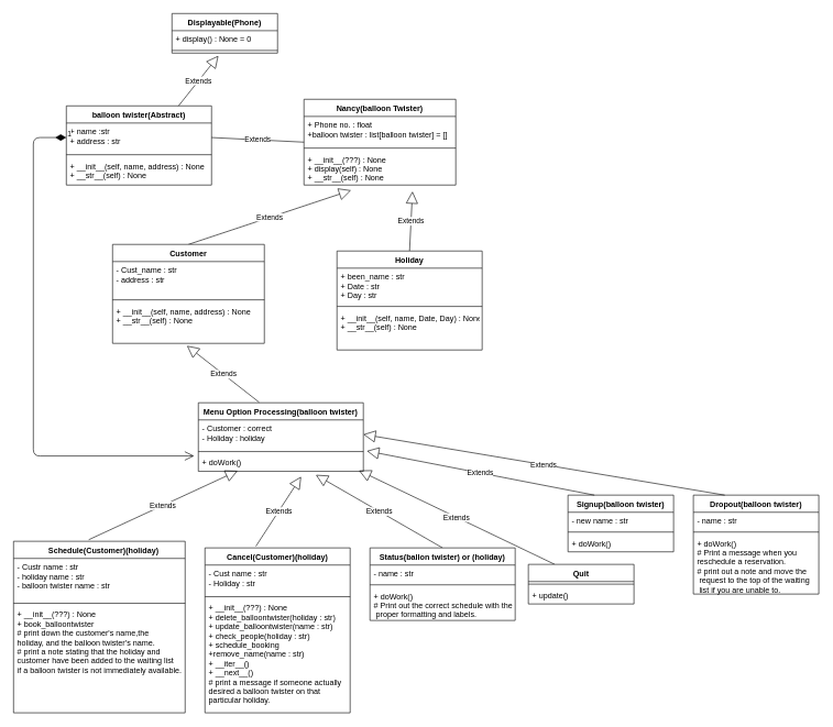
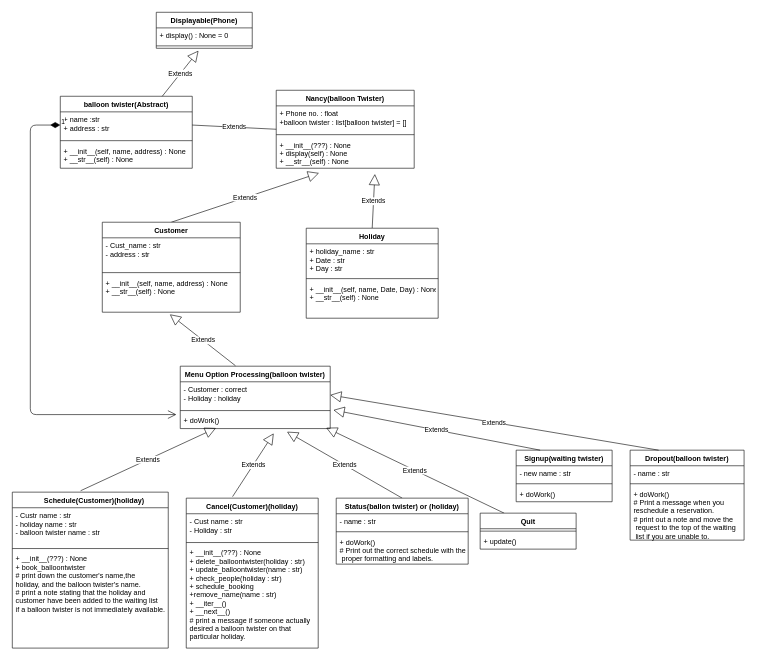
  <mxCell id="0" />
  <mxCell id="1" parent="0" />
  <mxCell id="2" value="Nancy(balloon Twister)" style="swimlane;fontStyle=1;align=center;verticalAlign=top;childLayout=stackLayout;horizontal=1;startSize=26;horizontalStack=0;resizeParent=1;resizeParentMax=0;resizeLast=0;collapsible=1;marginBottom=0;" vertex="1" parent="1"><mxGeometry x="460" y="150" width="230" height="130" as="geometry" /></mxCell>
  <mxCell id="3" value="+ Phone no. : float&#10;+balloon twister : list[balloon twister] = []&#10;" style="text;strokeColor=none;fillColor=none;align=left;verticalAlign=top;spacingLeft=4;spacingRight=4;overflow=hidden;rotatable=0;points=[[0,0.5],[1,0.5]];portConstraint=eastwest;" vertex="1" parent="2"><mxGeometry y="26" width="230" height="44" as="geometry" /></mxCell>
  <mxCell id="4" value="" style="line;strokeWidth=1;fillColor=none;align=left;verticalAlign=middle;spacingTop=-1;spacingLeft=3;spacingRight=3;rotatable=0;labelPosition=right;points=[];portConstraint=eastwest;" vertex="1" parent="2"><mxGeometry y="70" width="230" height="8" as="geometry" /></mxCell>
  <mxCell id="5" value="+ __init__(???) : None&#10;+ display(self) : None&#10;+ __str__(self) : None&#10;&#10;" style="text;strokeColor=none;fillColor=none;align=left;verticalAlign=top;spacingLeft=4;spacingRight=4;overflow=hidden;rotatable=0;points=[[0,0.5],[1,0.5]];portConstraint=eastwest;" vertex="1" parent="2"><mxGeometry y="78" width="230" height="52" as="geometry" /></mxCell>
  <mxCell id="6" value="Extends" style="endArrow=block;endSize=16;endFill=0;html=1;entryX=0.31;entryY=1.154;entryDx=0;entryDy=0;entryPerimeter=0;exitX=0.5;exitY=0;exitDx=0;exitDy=0;" edge="1" parent="1" source="22" target="5"><mxGeometry width="160" relative="1" as="geometry"><mxPoint x="181.56" y="298.432" as="sourcePoint" /><mxPoint x="550" y="170" as="targetPoint" /></mxGeometry></mxCell>
  <mxCell id="7" value="Extends" style="endArrow=block;endSize=16;endFill=0;html=1;entryX=0.715;entryY=1.185;entryDx=0;entryDy=0;entryPerimeter=0;exitX=0.5;exitY=0;exitDx=0;exitDy=0;" edge="1" parent="1" source="18" target="5"><mxGeometry width="160" relative="1" as="geometry"><mxPoint x="395" y="298" as="sourcePoint" /><mxPoint x="550" y="170" as="targetPoint" /></mxGeometry></mxCell>
  <mxCell id="8" value="Menu Option Processing(balloon twister)" style="swimlane;fontStyle=1;align=center;verticalAlign=top;childLayout=stackLayout;horizontal=1;startSize=26;horizontalStack=0;resizeParent=1;resizeParentMax=0;resizeLast=0;collapsible=1;marginBottom=0;" vertex="1" parent="1"><mxGeometry x="300" y="610" width="250" height="104" as="geometry" /></mxCell>
  <mxCell id="9" value="- Customer : correct&#10;- Holiday : holiday" style="text;strokeColor=none;fillColor=none;align=left;verticalAlign=top;spacingLeft=4;spacingRight=4;overflow=hidden;rotatable=0;points=[[0,0.5],[1,0.5]];portConstraint=eastwest;" vertex="1" parent="8"><mxGeometry y="26" width="250" height="44" as="geometry" /></mxCell>
  <mxCell id="10" value="" style="line;strokeWidth=1;fillColor=none;align=left;verticalAlign=middle;spacingTop=-1;spacingLeft=3;spacingRight=3;rotatable=0;labelPosition=right;points=[];portConstraint=eastwest;" vertex="1" parent="8"><mxGeometry y="70" width="250" height="8" as="geometry" /></mxCell>
  <mxCell id="11" value="+ doWork()" style="text;strokeColor=none;fillColor=none;align=left;verticalAlign=top;spacingLeft=4;spacingRight=4;overflow=hidden;rotatable=0;points=[[0,0.5],[1,0.5]];portConstraint=eastwest;" vertex="1" parent="8"><mxGeometry y="78" width="250" height="26" as="geometry" /></mxCell>
  <mxCell id="12" value="Extends" style="endArrow=block;endSize=16;endFill=0;html=1;entryX=0.238;entryY=0.969;entryDx=0;entryDy=0;entryPerimeter=0;exitX=0.438;exitY=-0.009;exitDx=0;exitDy=0;exitPerimeter=0;" edge="1" parent="1" target="11" source="48"><mxGeometry width="160" relative="1" as="geometry"><mxPoint x="140" y="510" as="sourcePoint" /><mxPoint x="620" y="350" as="targetPoint" /></mxGeometry></mxCell>
  <mxCell id="13" value="Extends" style="endArrow=block;endSize=16;endFill=0;html=1;entryX=0.623;entryY=1.308;entryDx=0;entryDy=0;entryPerimeter=0;exitX=0.351;exitY=-0.01;exitDx=0;exitDy=0;exitPerimeter=0;" edge="1" parent="1" target="11" source="44"><mxGeometry width="160" relative="1" as="geometry"><mxPoint x="410" y="510" as="sourcePoint" /><mxPoint x="620" y="350" as="targetPoint" /></mxGeometry></mxCell>
  <mxCell id="14" value="Extends" style="endArrow=block;endSize=16;endFill=0;html=1;entryX=0.712;entryY=1.205;entryDx=0;entryDy=0;entryPerimeter=0;exitX=0.5;exitY=0;exitDx=0;exitDy=0;" edge="1" parent="1" source="26" target="11"><mxGeometry width="160" relative="1" as="geometry"><mxPoint x="890" y="459" as="sourcePoint" /><mxPoint x="620" y="350" as="targetPoint" /></mxGeometry></mxCell>
  <mxCell id="15" value="Displayable(Phone)" style="swimlane;fontStyle=1;align=center;verticalAlign=top;childLayout=stackLayout;horizontal=1;startSize=26;horizontalStack=0;resizeParent=1;resizeParentMax=0;resizeLast=0;collapsible=1;marginBottom=0;" vertex="1" parent="1"><mxGeometry x="260" y="20" width="160" height="60" as="geometry" /></mxCell>
  <mxCell id="16" value="+ display() : None = 0" style="text;strokeColor=none;fillColor=none;align=left;verticalAlign=top;spacingLeft=4;spacingRight=4;overflow=hidden;rotatable=0;points=[[0,0.5],[1,0.5]];portConstraint=eastwest;" vertex="1" parent="15"><mxGeometry y="26" width="160" height="26" as="geometry" /></mxCell>
  <mxCell id="17" value="" style="line;strokeWidth=1;fillColor=none;align=left;verticalAlign=middle;spacingTop=-1;spacingLeft=3;spacingRight=3;rotatable=0;labelPosition=right;points=[];portConstraint=eastwest;" vertex="1" parent="15"><mxGeometry y="52" width="160" height="8" as="geometry" /></mxCell>
  <mxCell id="18" value="Holiday" style="swimlane;fontStyle=1;align=center;verticalAlign=top;childLayout=stackLayout;horizontal=1;startSize=26;horizontalStack=0;resizeParent=1;resizeParentMax=0;resizeLast=0;collapsible=1;marginBottom=0;" vertex="1" parent="1"><mxGeometry x="510" y="380" width="220" height="150" as="geometry" /></mxCell>
- <mxCell id="19" value="+ been_name : str&#10;+ Date : str&#10;+ Day : str&#10;" style="text;strokeColor=none;fillColor=none;align=left;verticalAlign=top;spacingLeft=4;spacingRight=4;overflow=hidden;rotatable=0;points=[[0,0.5],[1,0.5]];portConstraint=eastwest;" vertex="1" parent="18"><mxGeometry y="26" width="220" height="54" as="geometry" /></mxCell>
+ <mxCell id="19" value="+ holiday_name : str&#10;+ Date : str&#10;+ Day : str&#10;" style="text;strokeColor=none;fillColor=none;align=left;verticalAlign=top;spacingLeft=4;spacingRight=4;overflow=hidden;rotatable=0;points=[[0,0.5],[1,0.5]];portConstraint=eastwest;" vertex="1" parent="18"><mxGeometry y="26" width="220" height="54" as="geometry" /></mxCell>
  <mxCell id="20" value="" style="line;strokeWidth=1;fillColor=none;align=left;verticalAlign=middle;spacingTop=-1;spacingLeft=3;spacingRight=3;rotatable=0;labelPosition=right;points=[];portConstraint=eastwest;" vertex="1" parent="18"><mxGeometry y="80" width="220" height="8" as="geometry" /></mxCell>
  <mxCell id="21" value="+ __init__(self, name, Date, Day) : None&#10;+ __str__(self) : None" style="text;strokeColor=none;fillColor=none;align=left;verticalAlign=top;spacingLeft=4;spacingRight=4;overflow=hidden;rotatable=0;points=[[0,0.5],[1,0.5]];portConstraint=eastwest;" vertex="1" parent="18"><mxGeometry y="88" width="220" height="62" as="geometry" /></mxCell>
  <mxCell id="22" value="Customer" style="swimlane;fontStyle=1;align=center;verticalAlign=top;childLayout=stackLayout;horizontal=1;startSize=26;horizontalStack=0;resizeParent=1;resizeParentMax=0;resizeLast=0;collapsible=1;marginBottom=0;" vertex="1" parent="1"><mxGeometry x="170" y="370" width="230" height="150" as="geometry" /></mxCell>
  <mxCell id="23" value="- Cust_name : str&#10;- address : str" style="text;strokeColor=none;fillColor=none;align=left;verticalAlign=top;spacingLeft=4;spacingRight=4;overflow=hidden;rotatable=0;points=[[0,0.5],[1,0.5]];portConstraint=eastwest;" vertex="1" parent="22"><mxGeometry y="26" width="230" height="54" as="geometry" /></mxCell>
  <mxCell id="24" value="" style="line;strokeWidth=1;fillColor=none;align=left;verticalAlign=middle;spacingTop=-1;spacingLeft=3;spacingRight=3;rotatable=0;labelPosition=right;points=[];portConstraint=eastwest;" vertex="1" parent="22"><mxGeometry y="80" width="230" height="8" as="geometry" /></mxCell>
  <mxCell id="25" value="+ __init__(self, name, address) : None&#10;+ __str__(self) : None" style="text;strokeColor=none;fillColor=none;align=left;verticalAlign=top;spacingLeft=4;spacingRight=4;overflow=hidden;rotatable=0;points=[[0,0.5],[1,0.5]];portConstraint=eastwest;" vertex="1" parent="22"><mxGeometry y="88" width="230" height="62" as="geometry" /></mxCell>
  <mxCell id="26" value="Status(ballon twister) or (holiday)" style="swimlane;fontStyle=1;align=center;verticalAlign=top;childLayout=stackLayout;horizontal=1;startSize=26;horizontalStack=0;resizeParent=1;resizeParentMax=0;resizeLast=0;collapsible=1;marginBottom=0;" vertex="1" parent="1"><mxGeometry x="560" y="830" width="220" height="110" as="geometry" /></mxCell>
  <mxCell id="27" value="- name : str" style="text;strokeColor=none;fillColor=none;align=left;verticalAlign=top;spacingLeft=4;spacingRight=4;overflow=hidden;rotatable=0;points=[[0,0.5],[1,0.5]];portConstraint=eastwest;" vertex="1" parent="26"><mxGeometry y="26" width="220" height="26" as="geometry" /></mxCell>
  <mxCell id="28" value="" style="line;strokeWidth=1;fillColor=none;align=left;verticalAlign=middle;spacingTop=-1;spacingLeft=3;spacingRight=3;rotatable=0;labelPosition=right;points=[];portConstraint=eastwest;" vertex="1" parent="26"><mxGeometry y="52" width="220" height="8" as="geometry" /></mxCell>
  <mxCell id="29" value="+ doWork()&#10;# Print out the correct schedule with the&#10; proper formatting and labels.&#10;" style="text;strokeColor=none;fillColor=none;align=left;verticalAlign=top;spacingLeft=4;spacingRight=4;overflow=hidden;rotatable=0;points=[[0,0.5],[1,0.5]];portConstraint=eastwest;" vertex="1" parent="26"><mxGeometry y="60" width="220" height="50" as="geometry" /></mxCell>
  <mxCell id="30" value="Extends" style="endArrow=block;endSize=16;endFill=0;html=1;entryX=0.973;entryY=0.949;entryDx=0;entryDy=0;entryPerimeter=0;startArrow=none;exitX=0.25;exitY=0;exitDx=0;exitDy=0;" edge="1" parent="1" source="35" target="11"><mxGeometry width="160" relative="1" as="geometry"><mxPoint x="870" y="440" as="sourcePoint" /><mxPoint x="890" y="344" as="targetPoint" /></mxGeometry></mxCell>
- <mxCell id="31" value="Signup(balloon twister)" style="swimlane;fontStyle=1;align=center;verticalAlign=top;childLayout=stackLayout;horizontal=1;startSize=26;horizontalStack=0;resizeParent=1;resizeParentMax=0;resizeLast=0;collapsible=1;marginBottom=0;" vertex="1" parent="1"><mxGeometry x="860" y="750" width="160" height="86" as="geometry" /></mxCell>
+ <mxCell id="31" value="Signup(waiting twister)" style="swimlane;fontStyle=1;align=center;verticalAlign=top;childLayout=stackLayout;horizontal=1;startSize=26;horizontalStack=0;resizeParent=1;resizeParentMax=0;resizeLast=0;collapsible=1;marginBottom=0;" vertex="1" parent="1"><mxGeometry x="860" y="750" width="160" height="86" as="geometry" /></mxCell>
  <mxCell id="32" value="- new name : str" style="text;strokeColor=none;fillColor=none;align=left;verticalAlign=top;spacingLeft=4;spacingRight=4;overflow=hidden;rotatable=0;points=[[0,0.5],[1,0.5]];portConstraint=eastwest;" vertex="1" parent="31"><mxGeometry y="26" width="160" height="26" as="geometry" /></mxCell>
  <mxCell id="33" value="" style="line;strokeWidth=1;fillColor=none;align=left;verticalAlign=middle;spacingTop=-1;spacingLeft=3;spacingRight=3;rotatable=0;labelPosition=right;points=[];portConstraint=eastwest;" vertex="1" parent="31"><mxGeometry y="52" width="160" height="8" as="geometry" /></mxCell>
  <mxCell id="34" value="+ doWork()" style="text;strokeColor=none;fillColor=none;align=left;verticalAlign=top;spacingLeft=4;spacingRight=4;overflow=hidden;rotatable=0;points=[[0,0.5],[1,0.5]];portConstraint=eastwest;" vertex="1" parent="31"><mxGeometry y="60" width="160" height="26" as="geometry" /></mxCell>
  <mxCell id="35" value="Quit" style="swimlane;fontStyle=1;align=center;verticalAlign=top;childLayout=stackLayout;horizontal=1;startSize=26;horizontalStack=0;resizeParent=1;resizeParentMax=0;resizeLast=0;collapsible=1;marginBottom=0;" vertex="1" parent="1"><mxGeometry x="800" y="855" width="160" height="60" as="geometry" /></mxCell>
  <mxCell id="36" value="" style="line;strokeWidth=1;fillColor=none;align=left;verticalAlign=middle;spacingTop=-1;spacingLeft=3;spacingRight=3;rotatable=0;labelPosition=right;points=[];portConstraint=eastwest;" vertex="1" parent="35"><mxGeometry y="26" width="160" height="8" as="geometry" /></mxCell>
  <mxCell id="37" value="+ update()" style="text;strokeColor=none;fillColor=none;align=left;verticalAlign=top;spacingLeft=4;spacingRight=4;overflow=hidden;rotatable=0;points=[[0,0.5],[1,0.5]];portConstraint=eastwest;" vertex="1" parent="35"><mxGeometry y="34" width="160" height="26" as="geometry" /></mxCell>
  <mxCell id="38" value="Extends" style="endArrow=block;endSize=16;endFill=0;html=1;entryX=1.021;entryY=-0.189;entryDx=0;entryDy=0;entryPerimeter=0;exitX=0.25;exitY=0;exitDx=0;exitDy=0;" edge="1" parent="1" source="31" target="11"><mxGeometry width="160" relative="1" as="geometry"><mxPoint x="490" y="410" as="sourcePoint" /><mxPoint x="650" y="410" as="targetPoint" /></mxGeometry></mxCell>
  <mxCell id="39" value="Dropout(balloon twister)" style="swimlane;fontStyle=1;align=center;verticalAlign=top;childLayout=stackLayout;horizontal=1;startSize=26;horizontalStack=0;resizeParent=1;resizeParentMax=0;resizeLast=0;collapsible=1;marginBottom=0;" vertex="1" parent="1"><mxGeometry x="1050" y="750" width="190" height="150" as="geometry" /></mxCell>
  <mxCell id="40" value="- name : str" style="text;strokeColor=none;fillColor=none;align=left;verticalAlign=top;spacingLeft=4;spacingRight=4;overflow=hidden;rotatable=0;points=[[0,0.5],[1,0.5]];portConstraint=eastwest;" vertex="1" parent="39"><mxGeometry y="26" width="190" height="26" as="geometry" /></mxCell>
  <mxCell id="41" value="" style="line;strokeWidth=1;fillColor=none;align=left;verticalAlign=middle;spacingTop=-1;spacingLeft=3;spacingRight=3;rotatable=0;labelPosition=right;points=[];portConstraint=eastwest;" vertex="1" parent="39"><mxGeometry y="52" width="190" height="8" as="geometry" /></mxCell>
  <mxCell id="42" value="+ doWork()&#10;# Print a message when you&#10;reschedule a reservation.&#10;# print out a note and move the&#10; request to the top of the waiting&#10; list if you are unable to.&#10;" style="text;strokeColor=none;fillColor=none;align=left;verticalAlign=top;spacingLeft=4;spacingRight=4;overflow=hidden;rotatable=0;points=[[0,0.5],[1,0.5]];portConstraint=eastwest;" vertex="1" parent="39"><mxGeometry y="60" width="190" height="90" as="geometry" /></mxCell>
  <mxCell id="43" value="Extends" style="endArrow=block;endSize=16;endFill=0;html=1;entryX=1;entryY=0.5;entryDx=0;entryDy=0;exitX=0.25;exitY=0;exitDx=0;exitDy=0;" edge="1" parent="1" source="39" target="9"><mxGeometry width="160" relative="1" as="geometry"><mxPoint x="1070" y="410" as="sourcePoint" /><mxPoint x="1230" y="410" as="targetPoint" /></mxGeometry></mxCell>
  <mxCell id="44" value="Cancel(Customer)(holiday)" style="swimlane;fontStyle=1;align=center;verticalAlign=top;childLayout=stackLayout;horizontal=1;startSize=26;horizontalStack=0;resizeParent=1;resizeParentMax=0;resizeLast=0;collapsible=1;marginBottom=0;" vertex="1" parent="1"><mxGeometry x="310" y="830" width="220" height="250" as="geometry" /></mxCell>
  <mxCell id="45" value="- Cust name : str&#10;- Holiday : str&#10; " style="text;strokeColor=none;fillColor=none;align=left;verticalAlign=top;spacingLeft=4;spacingRight=4;overflow=hidden;rotatable=0;points=[[0,0.5],[1,0.5]];portConstraint=eastwest;" vertex="1" parent="44"><mxGeometry y="26" width="220" height="44" as="geometry" /></mxCell>
  <mxCell id="46" value="" style="line;strokeWidth=1;fillColor=none;align=left;verticalAlign=middle;spacingTop=-1;spacingLeft=3;spacingRight=3;rotatable=0;labelPosition=right;points=[];portConstraint=eastwest;" vertex="1" parent="44"><mxGeometry y="70" width="220" height="8" as="geometry" /></mxCell>
  <mxCell id="47" value="+ __init__(???) : None&#10;+ delete_balloontwister(holiday : str)&#10;+ update_balloontwister(name : str)&#10;+ check_people(holiday : str)&#10;+ schedule_booking&#10;+remove_name(name : str)&#10;+ __iter__()&#10;+ __next__()&#10;# print a message if someone actually &#10;desired a balloon twister on that &#10;particular holiday. " style="text;strokeColor=none;fillColor=none;align=left;verticalAlign=top;spacingLeft=4;spacingRight=4;overflow=hidden;rotatable=0;points=[[0,0.5],[1,0.5]];portConstraint=eastwest;" vertex="1" parent="44"><mxGeometry y="78" width="220" height="172" as="geometry" /></mxCell>
  <mxCell id="48" value="    Schedule(Customer)(holiday)" style="swimlane;fontStyle=1;align=center;verticalAlign=top;childLayout=stackLayout;horizontal=1;startSize=26;horizontalStack=0;resizeParent=1;resizeParentMax=0;resizeLast=0;collapsible=1;marginBottom=0;" vertex="1" parent="1"><mxGeometry x="20" y="820" width="260" height="260" as="geometry" /></mxCell>
  <mxCell id="49" value="- Custr name : str&#10;- holiday name : str&#10;- balloon twister name : str" style="text;strokeColor=none;fillColor=none;align=left;verticalAlign=top;spacingLeft=4;spacingRight=4;overflow=hidden;rotatable=0;points=[[0,0.5],[1,0.5]];portConstraint=eastwest;" vertex="1" parent="48"><mxGeometry y="26" width="260" height="64" as="geometry" /></mxCell>
  <mxCell id="50" value="" style="line;strokeWidth=1;fillColor=none;align=left;verticalAlign=middle;spacingTop=-1;spacingLeft=3;spacingRight=3;rotatable=0;labelPosition=right;points=[];portConstraint=eastwest;" vertex="1" parent="48"><mxGeometry y="90" width="260" height="8" as="geometry" /></mxCell>
  <mxCell id="51" value="+ __init__(???) : None&#10;+ book_balloontwister&#10;# print down the customer's name,the&#10;holiday, and the balloon twister's name.&#10;# print a note stating that the holiday and &#10;customer have been added to the waiting list &#10;if a balloon twister is not immediately available." style="text;align=left;verticalAlign=top;spacingLeft=4;spacingRight=4;overflow=hidden;rotatable=0;points=[[0,0.5],[1,0.5]];portConstraint=eastwest;" vertex="1" parent="48"><mxGeometry y="98" width="260" height="162" as="geometry" /></mxCell>
  <mxCell id="52" value="balloon twister(Abstract)" style="swimlane;fontStyle=1;align=center;verticalAlign=top;childLayout=stackLayout;horizontal=1;startSize=26;horizontalStack=0;resizeParent=1;resizeParentMax=0;resizeLast=0;collapsible=1;marginBottom=0;" vertex="1" parent="1"><mxGeometry x="100" y="160" width="220" height="120" as="geometry" /></mxCell>
  <mxCell id="53" value="+ name :str&#10;+ address : str" style="text;strokeColor=none;fillColor=none;align=left;verticalAlign=top;spacingLeft=4;spacingRight=4;overflow=hidden;rotatable=0;points=[[0,0.5],[1,0.5]];portConstraint=eastwest;" vertex="1" parent="52"><mxGeometry y="26" width="220" height="44" as="geometry" /></mxCell>
  <mxCell id="54" value="" style="line;strokeWidth=1;fillColor=none;align=left;verticalAlign=middle;spacingTop=-1;spacingLeft=3;spacingRight=3;rotatable=0;labelPosition=right;points=[];portConstraint=eastwest;" vertex="1" parent="52"><mxGeometry y="70" width="220" height="8" as="geometry" /></mxCell>
  <mxCell id="55" value="+ __init__(self, name, address) : None&#10;+ __str__(self) : None&#10;&#10;" style="text;strokeColor=none;fillColor=none;align=left;verticalAlign=top;spacingLeft=4;spacingRight=4;overflow=hidden;rotatable=0;points=[[0,0.5],[1,0.5]];portConstraint=eastwest;" vertex="1" parent="52"><mxGeometry y="78" width="220" height="42" as="geometry" /></mxCell>
  <mxCell id="56" value="Extends" style="endArrow=block;endSize=16;endFill=0;html=1;entryX=0.44;entryY=1.5;entryDx=0;entryDy=0;entryPerimeter=0;" edge="1" parent="1" target="17"><mxGeometry width="160" relative="1" as="geometry"><mxPoint x="270" y="160" as="sourcePoint" /><mxPoint x="430" y="160" as="targetPoint" /></mxGeometry></mxCell>
  <mxCell id="57" value="Extends" style="endArrow=none;endSize=16;endFill=0;html=1;entryX=0;entryY=0.5;entryDx=0;entryDy=0;exitX=1;exitY=0.5;exitDx=0;exitDy=0;" edge="1" parent="1" source="53" target="2"><mxGeometry width="160" relative="1" as="geometry"><mxPoint x="270" y="160" as="sourcePoint" /><mxPoint x="430" y="160" as="targetPoint" /></mxGeometry></mxCell>
  <mxCell id="58" value="Extends" style="endArrow=block;endSize=16;endFill=0;html=1;entryX=0.49;entryY=1.058;entryDx=0;entryDy=0;entryPerimeter=0;exitX=0.368;exitY=-0.008;exitDx=0;exitDy=0;exitPerimeter=0;" edge="1" parent="1" source="8" target="25"><mxGeometry width="160" relative="1" as="geometry"><mxPoint x="130" y="580" as="sourcePoint" /><mxPoint x="290" y="580" as="targetPoint" /></mxGeometry></mxCell>
  <mxCell id="59" value="1" style="endArrow=open;html=1;endSize=12;startArrow=diamondThin;startSize=14;startFill=1;edgeStyle=orthogonalEdgeStyle;align=left;verticalAlign=bottom;exitX=0;exitY=0.5;exitDx=0;exitDy=0;entryX=-0.026;entryY=0.102;entryDx=0;entryDy=0;entryPerimeter=0;" edge="1" parent="1" source="53" target="11"><mxGeometry x="-1" y="3" relative="1" as="geometry"><mxPoint x="230" y="530" as="sourcePoint" /><mxPoint x="30" y="210" as="targetPoint" /><Array as="points"><mxPoint x="50" y="208" /><mxPoint x="50" y="691" /></Array></mxGeometry></mxCell>
